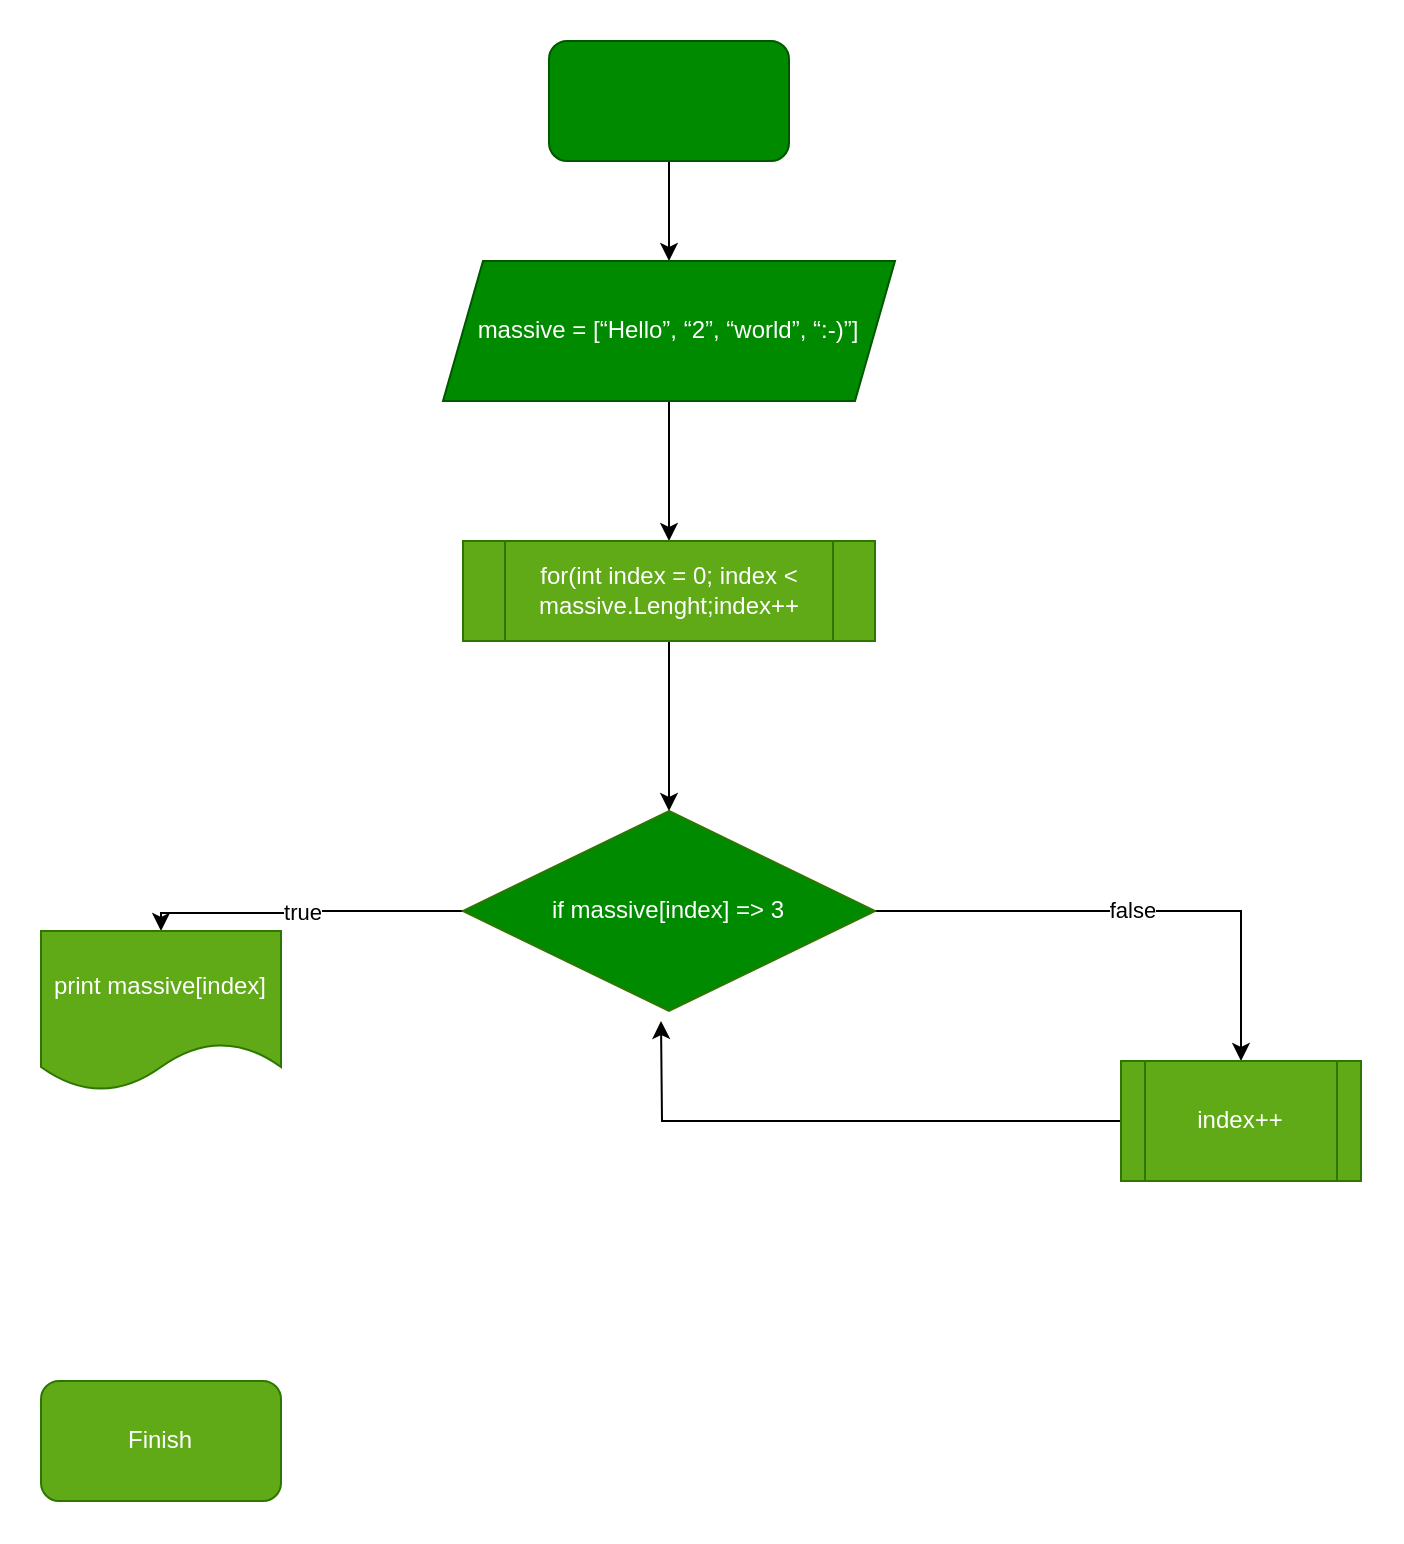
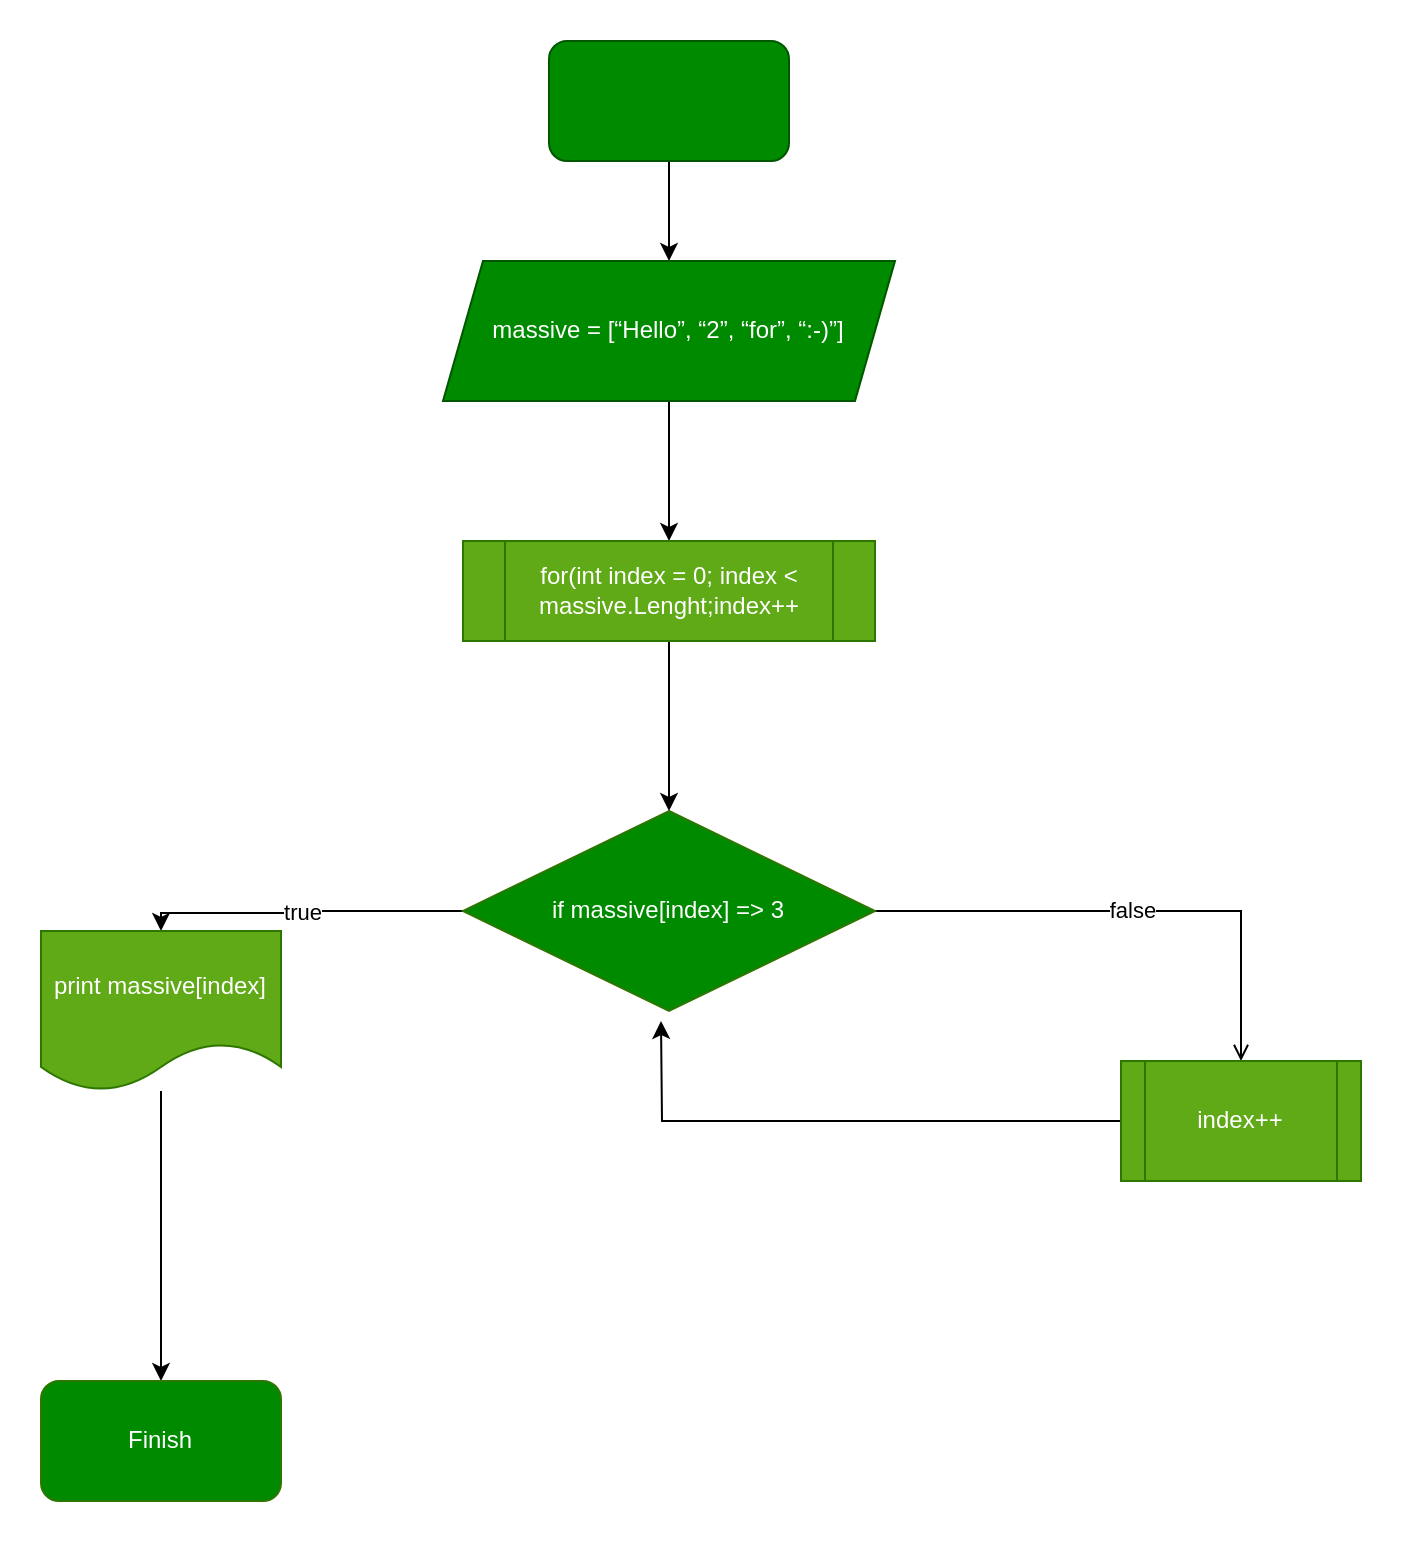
  <mxCell id="0" />
  <mxCell id="1" parent="0" />
  <mxCell id="2" style="edgeStyle=orthogonalEdgeStyle;rounded=0;orthogonalLoop=1;jettySize=auto;html=1;" edge="1" parent="1" source="3"><mxGeometry relative="1" as="geometry"><mxPoint x="334" y="130" as="targetPoint" /></mxGeometry></mxCell>
  <mxCell id="3" value="" style="rounded=1;whiteSpace=wrap;html=1;fillColor=#008a00;fontColor=#ffffff;strokeColor=#005700;" vertex="1" parent="1"><mxGeometry x="274" y="20" width="120" height="60" as="geometry" /></mxCell>
  <mxCell id="4" style="edgeStyle=orthogonalEdgeStyle;rounded=0;orthogonalLoop=1;jettySize=auto;html=1;" edge="1" parent="1" source="5"><mxGeometry relative="1" as="geometry"><mxPoint x="334" y="270" as="targetPoint" /></mxGeometry></mxCell>
- <mxCell id="5" value="massive =&amp;nbsp;[“Hello”, “2”, “world”, “:-)”]&lt;br&gt;" style="shape=parallelogram;perimeter=parallelogramPerimeter;whiteSpace=wrap;html=1;fixedSize=1;fillColor=#008a00;fontColor=#ffffff;strokeColor=#005700;" vertex="1" parent="1"><mxGeometry x="221" y="130" width="226" height="70" as="geometry" /></mxCell>
+ <mxCell id="5" value="massive =&amp;nbsp;[“Hello”, “2”, “for”, “:-)”]&lt;br&gt;" style="shape=parallelogram;perimeter=parallelogramPerimeter;whiteSpace=wrap;html=1;fixedSize=1;fillColor=#008a00;fontColor=#ffffff;strokeColor=#005700;" vertex="1" parent="1"><mxGeometry x="221" y="130" width="226" height="70" as="geometry" /></mxCell>
  <mxCell id="6" value="true" style="edgeStyle=orthogonalEdgeStyle;rounded=0;orthogonalLoop=1;jettySize=auto;html=1;entryX=0.5;entryY=0;entryDx=0;entryDy=0;" edge="1" parent="1" source="8" target="12"><mxGeometry relative="1" as="geometry"><mxPoint x="80" y="455" as="targetPoint" /><Array as="points"><mxPoint x="160" y="455" /><mxPoint x="160" y="456" /><mxPoint x="80" y="456" /></Array></mxGeometry></mxCell>
- <mxCell id="7" value="false" style="edgeStyle=orthogonalEdgeStyle;rounded=0;orthogonalLoop=1;jettySize=auto;html=1;entryX=0.5;entryY=0;entryDx=0;entryDy=0;" edge="1" parent="1" source="8" target="14"><mxGeometry relative="1" as="geometry"><mxPoint x="620" y="455" as="targetPoint" /></mxGeometry></mxCell>
+ <mxCell id="7" value="false" style="edgeStyle=orthogonalEdgeStyle;rounded=0;orthogonalLoop=1;jettySize=auto;html=1;entryX=0.5;entryY=0;entryDx=0;entryDy=0;endArrow=open;" edge="1" parent="1" source="8" target="14"><mxGeometry relative="1" as="geometry"><mxPoint x="620" y="455" as="targetPoint" /></mxGeometry></mxCell>
  <mxCell id="8" value="if massive[index] =&amp;gt; 3" style="rhombus;whiteSpace=wrap;html=1;fillColor=#008a00;fontColor=#ffffff;strokeColor=#2D7600;" vertex="1" parent="1"><mxGeometry x="231" y="405" width="206" height="100" as="geometry" /></mxCell>
  <mxCell id="9" style="edgeStyle=orthogonalEdgeStyle;rounded=0;orthogonalLoop=1;jettySize=auto;html=1;" edge="1" parent="1" source="10" target="8"><mxGeometry relative="1" as="geometry" /></mxCell>
  <mxCell id="10" value="for(int index = 0; index &amp;lt; massive.Lenght;index++" style="shape=process;whiteSpace=wrap;html=1;backgroundOutline=1;fillColor=#60a917;fontColor=#ffffff;strokeColor=#2D7600;" vertex="1" parent="1"><mxGeometry x="231" y="270" width="206" height="50" as="geometry" /></mxCell>
+ <mxCell id="11" value="" style="edgeStyle=orthogonalEdgeStyle;rounded=0;orthogonalLoop=1;jettySize=auto;html=1;" edge="1" parent="1" source="12" target="15"><mxGeometry relative="1" as="geometry" /></mxCell>
  <mxCell id="12" value="print massive[index]" style="shape=document;whiteSpace=wrap;html=1;boundedLbl=1;fillColor=#60a917;fontColor=#ffffff;strokeColor=#2D7600;" vertex="1" parent="1"><mxGeometry x="20" y="465" width="120" height="80" as="geometry" /></mxCell>
  <mxCell id="13" style="edgeStyle=orthogonalEdgeStyle;rounded=0;orthogonalLoop=1;jettySize=auto;html=1;" edge="1" parent="1" source="14"><mxGeometry relative="1" as="geometry"><mxPoint x="330" y="510" as="targetPoint" /></mxGeometry></mxCell>
  <mxCell id="14" value="index++" style="shape=process;whiteSpace=wrap;html=1;backgroundOutline=1;fillColor=#60a917;fontColor=#ffffff;strokeColor=#2D7600;" vertex="1" parent="1"><mxGeometry x="560" y="530" width="120" height="60" as="geometry" /></mxCell>
- <mxCell id="15" value="Finish" style="rounded=1;whiteSpace=wrap;html=1;fillColor=#60a917;strokeColor=#2D7600;fontColor=#ffffff;" vertex="1" parent="1"><mxGeometry x="20" y="690" width="120" height="60" as="geometry" /></mxCell>
+ <mxCell id="15" value="Finish" style="rounded=1;whiteSpace=wrap;html=1;fillColor=#008a00;strokeColor=#2D7600;fontColor=#ffffff;" vertex="1" parent="1"><mxGeometry x="20" y="690" width="120" height="60" as="geometry" /></mxCell>
